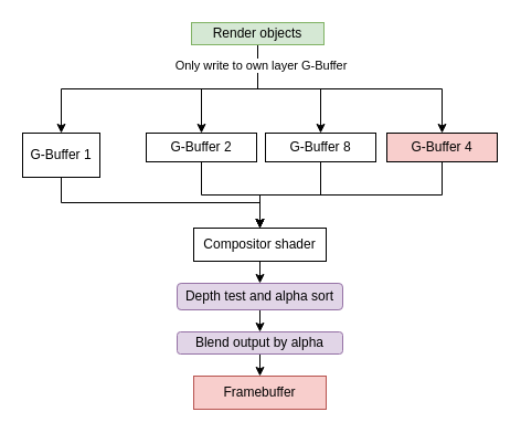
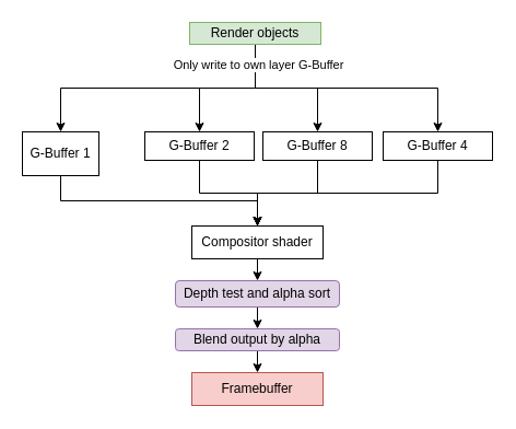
  <mxCell id="0" />
  <mxCell id="1" parent="0" />
  <mxCell id="2" style="edgeStyle=orthogonalEdgeStyle;rounded=0;orthogonalLoop=1;jettySize=auto;html=1;exitX=0.5;exitY=1;exitDx=0;exitDy=0;entryX=0.5;entryY=0;entryDx=0;entryDy=0;" edge="1" parent="1" source="3" target="17"><mxGeometry relative="1" as="geometry" /></mxCell>
  <mxCell id="3" value="G-Buffer 1" style="rounded=0;whiteSpace=wrap;html=1;" vertex="1" parent="1"><mxGeometry x="20" y="120" width="70" height="40" as="geometry" /></mxCell>
  <mxCell id="4" style="edgeStyle=orthogonalEdgeStyle;rounded=0;orthogonalLoop=1;jettySize=auto;html=1;exitX=0.5;exitY=1;exitDx=0;exitDy=0;entryX=0.5;entryY=0;entryDx=0;entryDy=0;" edge="1" parent="1" source="5" target="17"><mxGeometry relative="1" as="geometry" /></mxCell>
  <mxCell id="5" value="G-Buffer 2" style="rounded=0;whiteSpace=wrap;html=1;" vertex="1" parent="1"><mxGeometry x="132" y="120" width="100" height="26" as="geometry" /></mxCell>
  <mxCell id="6" style="edgeStyle=orthogonalEdgeStyle;rounded=0;orthogonalLoop=1;jettySize=auto;html=1;exitX=0.5;exitY=1;exitDx=0;exitDy=0;entryX=0.5;entryY=0;entryDx=0;entryDy=0;" edge="1" parent="1" source="7" target="17"><mxGeometry relative="1" as="geometry" /></mxCell>
  <mxCell id="7" value="G-Buffer 8" style="rounded=0;whiteSpace=wrap;html=1;" vertex="1" parent="1"><mxGeometry x="240" y="120" width="100" height="26" as="geometry" /></mxCell>
  <mxCell id="8" style="edgeStyle=orthogonalEdgeStyle;rounded=0;orthogonalLoop=1;jettySize=auto;html=1;exitX=0.5;exitY=1;exitDx=0;exitDy=0;entryX=0.5;entryY=0;entryDx=0;entryDy=0;" edge="1" parent="1" source="9" target="17"><mxGeometry relative="1" as="geometry" /></mxCell>
- <mxCell id="9" value="G-Buffer 4" style="rounded=0;whiteSpace=wrap;html=1;fillColor=#f8cecc;" vertex="1" parent="1"><mxGeometry x="350" y="120" width="100" height="26" as="geometry" /></mxCell>
+ <mxCell id="9" value="G-Buffer 4" style="rounded=0;whiteSpace=wrap;html=1;" vertex="1" parent="1"><mxGeometry x="350" y="120" width="100" height="26" as="geometry" /></mxCell>
  <mxCell id="10" style="edgeStyle=orthogonalEdgeStyle;rounded=0;orthogonalLoop=1;jettySize=auto;html=1;exitX=0.5;exitY=1;exitDx=0;exitDy=0;entryX=0.5;entryY=0;entryDx=0;entryDy=0;" edge="1" parent="1" source="15" target="5"><mxGeometry relative="1" as="geometry" /></mxCell>
  <mxCell id="11" style="edgeStyle=orthogonalEdgeStyle;rounded=0;orthogonalLoop=1;jettySize=auto;html=1;exitX=0.5;exitY=1;exitDx=0;exitDy=0;entryX=0.5;entryY=0;entryDx=0;entryDy=0;" edge="1" parent="1" source="15" target="7"><mxGeometry relative="1" as="geometry" /></mxCell>
  <mxCell id="12" style="edgeStyle=orthogonalEdgeStyle;rounded=0;orthogonalLoop=1;jettySize=auto;html=1;exitX=0.5;exitY=1;exitDx=0;exitDy=0;entryX=0.5;entryY=0;entryDx=0;entryDy=0;" edge="1" parent="1" source="15" target="9"><mxGeometry relative="1" as="geometry" /></mxCell>
  <mxCell id="13" style="edgeStyle=orthogonalEdgeStyle;rounded=0;orthogonalLoop=1;jettySize=auto;html=1;exitX=0.5;exitY=1;exitDx=0;exitDy=0;entryX=0.5;entryY=0;entryDx=0;entryDy=0;" edge="1" parent="1" source="15" target="3"><mxGeometry relative="1" as="geometry" /></mxCell>
  <mxCell id="14" value="Only write to own layer G-Buffer" style="edgeLabel;html=1;align=center;verticalAlign=middle;resizable=0;points=[];" vertex="1" connectable="0" parent="13"><mxGeometry x="-0.858" y="2" relative="1" as="geometry"><mxPoint as="offset" /></mxGeometry></mxCell>
  <mxCell id="15" value="Render objects" style="rounded=0;whiteSpace=wrap;html=1;fillColor=#d5e8d4;strokeColor=#82b366;" vertex="1" parent="1"><mxGeometry x="173" y="20" width="120" height="20" as="geometry" /></mxCell>
  <mxCell id="16" style="edgeStyle=orthogonalEdgeStyle;rounded=0;orthogonalLoop=1;jettySize=auto;html=1;exitX=0.5;exitY=1;exitDx=0;exitDy=0;entryX=0.5;entryY=0;entryDx=0;entryDy=0;" edge="1" parent="1" source="17" target="19"><mxGeometry relative="1" as="geometry" /></mxCell>
  <mxCell id="17" value="Compositor shader" style="rounded=0;whiteSpace=wrap;html=1;" vertex="1" parent="1"><mxGeometry x="175" y="206" width="120" height="30" as="geometry" /></mxCell>
  <mxCell id="18" style="edgeStyle=orthogonalEdgeStyle;rounded=0;orthogonalLoop=1;jettySize=auto;html=1;exitX=0.5;exitY=1;exitDx=0;exitDy=0;entryX=0.5;entryY=0;entryDx=0;entryDy=0;" edge="1" parent="1" source="19" target="21"><mxGeometry relative="1" as="geometry" /></mxCell>
  <mxCell id="19" value="Depth test and alpha sort" style="rounded=1;whiteSpace=wrap;html=1;fillColor=#e1d5e7;strokeColor=#9673a6;" vertex="1" parent="1"><mxGeometry x="160" y="256" width="150" height="24" as="geometry" /></mxCell>
  <mxCell id="20" style="edgeStyle=orthogonalEdgeStyle;rounded=0;orthogonalLoop=1;jettySize=auto;html=1;exitX=0.5;exitY=1;exitDx=0;exitDy=0;entryX=0.5;entryY=0;entryDx=0;entryDy=0;" edge="1" parent="1" source="21" target="22"><mxGeometry relative="1" as="geometry" /></mxCell>
  <mxCell id="21" value="Blend output by alpha" style="rounded=1;whiteSpace=wrap;html=1;fillColor=#e1d5e7;strokeColor=#9673a6;" vertex="1" parent="1"><mxGeometry x="160" y="300" width="150" height="20" as="geometry" /></mxCell>
  <mxCell id="22" value="Framebuffer" style="rounded=0;whiteSpace=wrap;html=1;fillColor=#f8cecc;strokeColor=#b85450;" vertex="1" parent="1"><mxGeometry x="175" y="340" width="120" height="30" as="geometry" /></mxCell>
